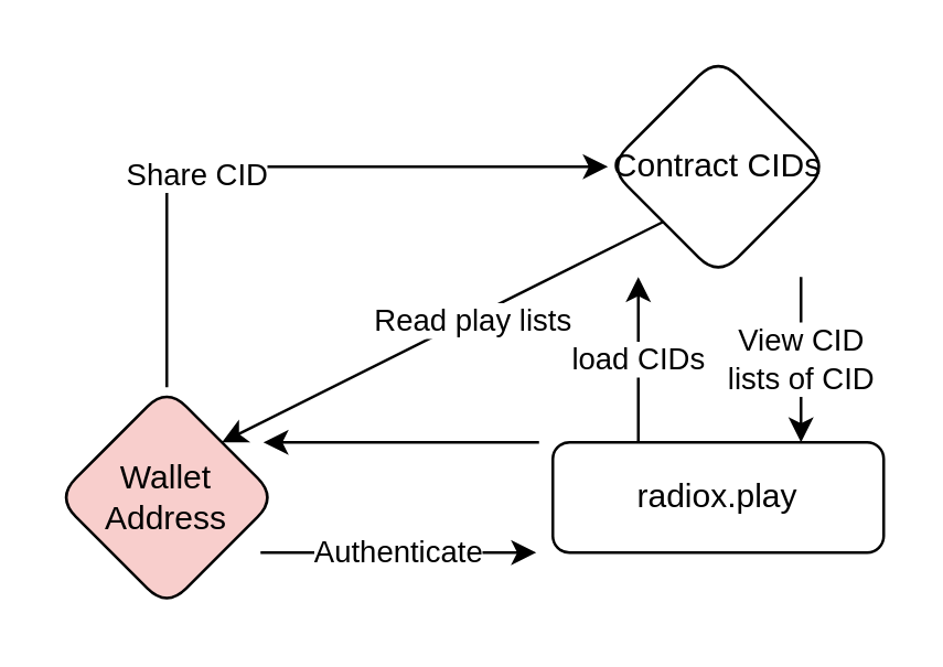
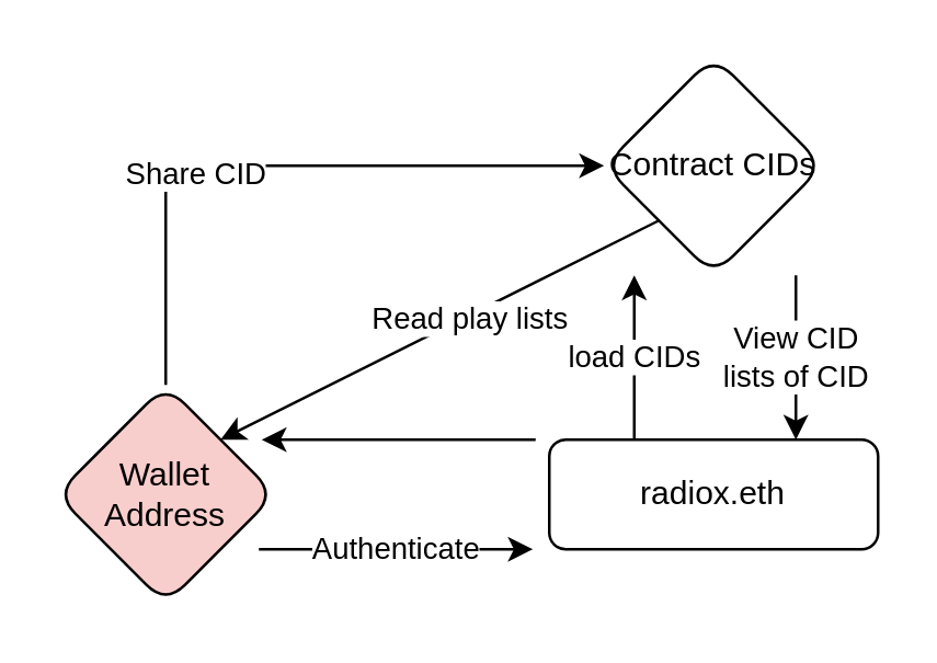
  <mxCell id="0" />
  <mxCell id="1" parent="0" />
  <mxCell id="2" value="load CIDs" style="edgeStyle=orthogonalEdgeStyle;rounded=0;orthogonalLoop=1;jettySize=auto;html=1;" edge="1" parent="1"><mxGeometry relative="1" as="geometry"><mxPoint x="231" y="160" as="sourcePoint" /><mxPoint x="231" y="100" as="targetPoint" /></mxGeometry></mxCell>
  <mxCell id="3" style="edgeStyle=none;rounded=1;orthogonalLoop=1;jettySize=auto;html=1;entryX=1;entryY=0.5;entryDx=0;entryDy=0;" edge="1" parent="1"><mxGeometry relative="1" as="geometry"><mxPoint x="195" y="160" as="sourcePoint" /><mxPoint x="95" y="160" as="targetPoint" /></mxGeometry></mxCell>
- <mxCell id="4" value="radiox.play" style="rounded=1;whiteSpace=wrap;html=1;" vertex="1" parent="1"><mxGeometry x="200" y="160" width="120" height="40" as="geometry" /></mxCell>
+ <mxCell id="4" value="radiox.eth" style="rounded=1;whiteSpace=wrap;html=1;" vertex="1" parent="1"><mxGeometry x="200" y="160" width="120" height="40" as="geometry" /></mxCell>
  <mxCell id="5" value="Authenticate" style="edgeStyle=orthogonalEdgeStyle;rounded=1;orthogonalLoop=1;jettySize=auto;html=1;exitX=1;exitY=0.5;exitDx=0;exitDy=0;entryX=0;entryY=0.5;entryDx=0;entryDy=0;" edge="1" parent="1"><mxGeometry relative="1" as="geometry"><mxPoint x="94" y="200" as="sourcePoint" /><mxPoint x="194" y="200" as="targetPoint" /></mxGeometry></mxCell>
  <mxCell id="6" style="edgeStyle=orthogonalEdgeStyle;rounded=1;orthogonalLoop=1;jettySize=auto;html=1;entryX=0;entryY=0.5;entryDx=0;entryDy=0;" edge="1" parent="1" source="8" target="12"><mxGeometry relative="1" as="geometry"><Array as="points"><mxPoint x="60" y="60" /></Array></mxGeometry></mxCell>
  <mxCell id="7" value="Share CID" style="edgeLabel;html=1;align=center;verticalAlign=middle;resizable=0;points=[];" vertex="1" connectable="0" parent="6"><mxGeometry x="-0.249" y="-2" relative="1" as="geometry"><mxPoint as="offset" /></mxGeometry></mxCell>
  <mxCell id="8" value="Wallet Address" style="rhombus;whiteSpace=wrap;html=1;rounded=1;fillColor=#f8cecc;" vertex="1" parent="1"><mxGeometry x="20" y="140" width="80" height="80" as="geometry" /></mxCell>
  <mxCell id="9" value="View CID&lt;br&gt;lists of CID" style="edgeStyle=orthogonalEdgeStyle;rounded=0;orthogonalLoop=1;jettySize=auto;html=1;exitX=0.5;exitY=1;exitDx=0;exitDy=0;" edge="1" parent="1"><mxGeometry relative="1" as="geometry"><mxPoint x="290" y="160" as="targetPoint" /><mxPoint x="290" y="100" as="sourcePoint" /></mxGeometry></mxCell>
  <mxCell id="10" style="rounded=1;orthogonalLoop=1;jettySize=auto;html=1;exitX=0;exitY=1;exitDx=0;exitDy=0;entryX=1;entryY=0;entryDx=0;entryDy=0;" edge="1" parent="1" source="12" target="8"><mxGeometry relative="1" as="geometry"><mxPoint x="110" y="100" as="targetPoint" /></mxGeometry></mxCell>
  <mxCell id="11" value="Read play lists" style="edgeLabel;html=1;align=center;verticalAlign=middle;resizable=0;points=[];" vertex="1" connectable="0" parent="10"><mxGeometry x="-0.131" y="1" relative="1" as="geometry"><mxPoint as="offset" /></mxGeometry></mxCell>
  <mxCell id="12" value="Contract CIDs" style="rhombus;whiteSpace=wrap;html=1;rounded=1;" vertex="1" parent="1"><mxGeometry x="220" y="20" width="80" height="80" as="geometry" /></mxCell>
